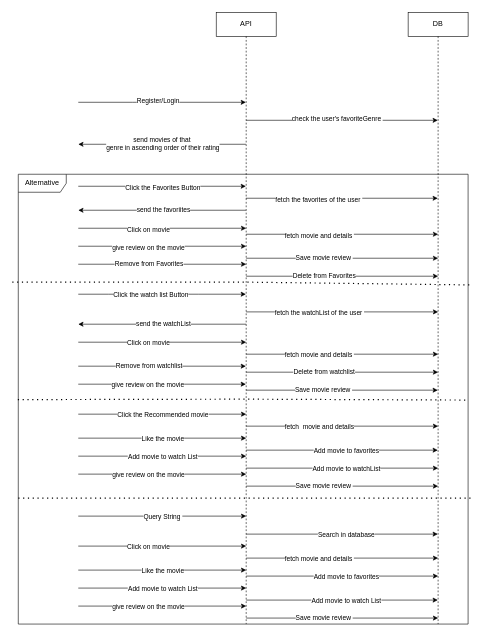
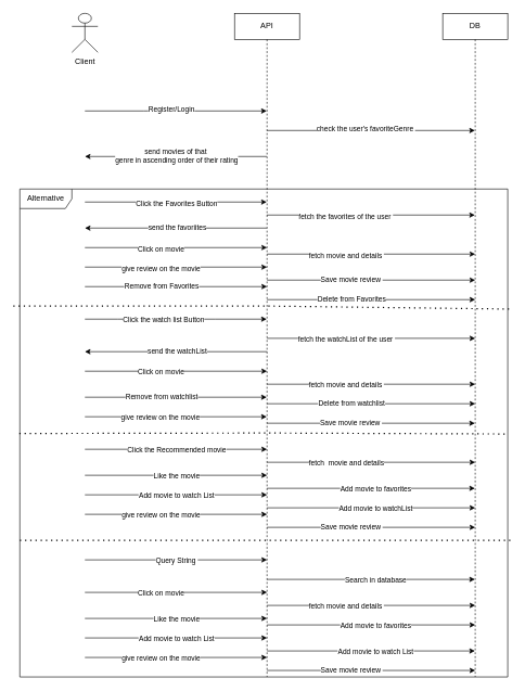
  <mxCell id="0" />
  <mxCell id="1" parent="0" />
  <mxCell id="2" value="DB" style="shape=umlLifeline;perimeter=lifelinePerimeter;whiteSpace=wrap;html=1;container=0;dropTarget=0;collapsible=0;recursiveResize=0;outlineConnect=0;portConstraint=eastwest;newEdgeStyle={&quot;edgeStyle&quot;:&quot;elbowEdgeStyle&quot;,&quot;elbow&quot;:&quot;vertical&quot;,&quot;curved&quot;:0,&quot;rounded&quot;:0};" parent="1" vertex="1"><mxGeometry x="680" y="20" width="100" height="1020" as="geometry" /></mxCell>
  <mxCell id="3" value="API" style="shape=umlLifeline;perimeter=lifelinePerimeter;whiteSpace=wrap;html=1;container=0;dropTarget=0;collapsible=0;recursiveResize=0;outlineConnect=0;portConstraint=eastwest;newEdgeStyle={&quot;edgeStyle&quot;:&quot;elbowEdgeStyle&quot;,&quot;elbow&quot;:&quot;vertical&quot;,&quot;curved&quot;:0,&quot;rounded&quot;:0};" vertex="1" parent="1"><mxGeometry x="360" y="20" width="100" height="1020" as="geometry" /></mxCell>
+ <mxCell id="4" value="Client" style="shape=umlActor;verticalLabelPosition=bottom;verticalAlign=top;html=1;outlineConnect=0;" vertex="1" parent="1"><mxGeometry x="110" y="20" width="40" height="60" as="geometry" /></mxCell>
  <mxCell id="5" value="" style="endArrow=classic;html=1;rounded=0;" edge="1" parent="1" target="3"><mxGeometry width="50" height="50" relative="1" as="geometry"><mxPoint x="130" y="170" as="sourcePoint" /><mxPoint x="470" y="310" as="targetPoint" /><Array as="points"><mxPoint x="220" y="170" /></Array></mxGeometry></mxCell>
  <mxCell id="6" value="Register/Login" style="edgeLabel;html=1;align=center;verticalAlign=middle;resizable=0;points=[];" vertex="1" connectable="0" parent="5"><mxGeometry x="-0.057" y="3" relative="1" as="geometry"><mxPoint as="offset" /></mxGeometry></mxCell>
  <mxCell id="7" value="" style="endArrow=classic;html=1;rounded=0;" edge="1" parent="1" target="2"><mxGeometry width="50" height="50" relative="1" as="geometry"><mxPoint x="410" y="200" as="sourcePoint" /><mxPoint x="690" y="200" as="targetPoint" /><Array as="points"><mxPoint x="500" y="200" /></Array></mxGeometry></mxCell>
  <mxCell id="8" value="check the user's favoriteGenre&amp;nbsp;" style="edgeLabel;html=1;align=center;verticalAlign=middle;resizable=0;points=[];" vertex="1" connectable="0" parent="7"><mxGeometry x="-0.057" y="3" relative="1" as="geometry"><mxPoint as="offset" /></mxGeometry></mxCell>
  <mxCell id="9" value="" style="endArrow=classic;html=1;rounded=0;" edge="1" parent="1" source="3"><mxGeometry width="50" height="50" relative="1" as="geometry"><mxPoint x="420" y="350" as="sourcePoint" /><mxPoint x="130" y="240" as="targetPoint" /></mxGeometry></mxCell>
  <mxCell id="10" value="send movies of that&amp;nbsp;&lt;br&gt;genre in ascending order of their rating" style="edgeLabel;html=1;align=center;verticalAlign=middle;resizable=0;points=[];" vertex="1" connectable="0" parent="9"><mxGeometry x="0.264" y="-2" relative="1" as="geometry"><mxPoint x="38" as="offset" /></mxGeometry></mxCell>
  <mxCell id="11" value="Alternative" style="shape=umlFrame;whiteSpace=wrap;html=1;pointerEvents=0;width=80;height=30;" vertex="1" parent="1"><mxGeometry x="30" y="290" width="750" height="750" as="geometry" /></mxCell>
  <mxCell id="12" value="" style="endArrow=none;dashed=1;html=1;dashPattern=1 3;strokeWidth=2;rounded=0;entryX=1.003;entryY=0.246;entryDx=0;entryDy=0;entryPerimeter=0;" edge="1" parent="1" target="11"><mxGeometry width="50" height="50" relative="1" as="geometry"><mxPoint y="470" as="sourcePoint" x="20" /><mxPoint x="80" y="340" as="targetPoint" /><Array as="points"><mxPoint x="420" y="470" /></Array></mxGeometry></mxCell>
  <mxCell id="13" value="" style="endArrow=classic;html=1;rounded=0;" edge="1" parent="1" target="3"><mxGeometry width="50" height="50" relative="1" as="geometry"><mxPoint x="130" y="310" as="sourcePoint" /><mxPoint x="410" y="250" as="targetPoint" /></mxGeometry></mxCell>
  <mxCell id="14" value="Click the Favorites Button" style="edgeLabel;html=1;align=center;verticalAlign=middle;resizable=0;points=[];" vertex="1" connectable="0" parent="13"><mxGeometry x="0.274" y="-1" relative="1" as="geometry"><mxPoint x="-38" as="offset" /></mxGeometry></mxCell>
  <mxCell id="15" value="" style="endArrow=classic;html=1;rounded=0;" edge="1" parent="1" source="3" target="2"><mxGeometry width="50" height="50" relative="1" as="geometry"><mxPoint x="360" y="300" as="sourcePoint" /><mxPoint x="410" y="250" as="targetPoint" /><Array as="points"><mxPoint x="560" y="330" /></Array></mxGeometry></mxCell>
  <mxCell id="16" value="fetch the favorites of the user&amp;nbsp;" style="edgeLabel;html=1;align=center;verticalAlign=middle;resizable=0;points=[];" vertex="1" connectable="0" parent="15"><mxGeometry x="-0.247" y="-1" relative="1" as="geometry"><mxPoint x="1" as="offset" /></mxGeometry></mxCell>
  <mxCell id="17" value="" style="endArrow=classic;html=1;rounded=0;" edge="1" parent="1" source="3"><mxGeometry width="50" height="50" relative="1" as="geometry"><mxPoint x="410" y="350" as="sourcePoint" /><mxPoint x="130" y="350" as="targetPoint" /><Array as="points"><mxPoint x="260" y="350" /></Array></mxGeometry></mxCell>
  <mxCell id="18" value="send the favoriites" style="edgeLabel;html=1;align=center;verticalAlign=middle;resizable=0;points=[];" vertex="1" connectable="0" parent="17"><mxGeometry x="0.327" y="-1" relative="1" as="geometry"><mxPoint x="47" as="offset" /></mxGeometry></mxCell>
  <mxCell id="19" value="" style="endArrow=classic;html=1;rounded=0;" edge="1" parent="1" target="3"><mxGeometry width="50" height="50" relative="1" as="geometry"><mxPoint x="130" y="490" as="sourcePoint" /><mxPoint x="410" y="260" as="targetPoint" /><Array as="points"><mxPoint x="180" y="490" /><mxPoint x="330" y="490" /></Array></mxGeometry></mxCell>
  <mxCell id="20" value="Click the watch list Button" style="edgeLabel;html=1;align=center;verticalAlign=middle;resizable=0;points=[];" vertex="1" connectable="0" parent="19"><mxGeometry x="-0.277" y="4" relative="1" as="geometry"><mxPoint x="19" y="4" as="offset" /></mxGeometry></mxCell>
  <mxCell id="21" value="" style="endArrow=classic;html=1;rounded=0;" edge="1" parent="1"><mxGeometry width="50" height="50" relative="1" as="geometry"><mxPoint x="410" y="519.5" as="sourcePoint" /><mxPoint x="730" y="519.5" as="targetPoint" /><Array as="points"><mxPoint x="560" y="519.5" /></Array></mxGeometry></mxCell>
  <mxCell id="22" value="fetch the watchList of the user&amp;nbsp;" style="edgeLabel;html=1;align=center;verticalAlign=middle;resizable=0;points=[];" vertex="1" connectable="0" parent="21"><mxGeometry x="-0.247" y="-1" relative="1" as="geometry"><mxPoint x="1" as="offset" /></mxGeometry></mxCell>
  <mxCell id="23" value="" style="endArrow=classic;html=1;rounded=0;" edge="1" parent="1"><mxGeometry width="50" height="50" relative="1" as="geometry"><mxPoint x="410" y="540" as="sourcePoint" /><mxPoint x="130" y="540" as="targetPoint" /><Array as="points"><mxPoint x="260" y="540" /></Array></mxGeometry></mxCell>
  <mxCell id="24" value="send the watchList" style="edgeLabel;html=1;align=center;verticalAlign=middle;resizable=0;points=[];" vertex="1" connectable="0" parent="23"><mxGeometry x="0.327" y="-1" relative="1" as="geometry"><mxPoint x="47" as="offset" /></mxGeometry></mxCell>
  <mxCell id="25" value="" style="endArrow=none;dashed=1;html=1;dashPattern=1 3;strokeWidth=2;rounded=0;entryX=0.997;entryY=0.502;entryDx=0;entryDy=0;entryPerimeter=0;exitX=-0.001;exitY=0.501;exitDx=0;exitDy=0;exitPerimeter=0;" edge="1" parent="1" source="11" target="11"><mxGeometry width="50" height="50" relative="1" as="geometry"><mxPoint x="35.5" y="540" as="sourcePoint" /><mxPoint x="784.5" y="603" as="targetPoint" /><Array as="points"><mxPoint x="410" y="665" /></Array></mxGeometry></mxCell>
  <mxCell id="26" value="" style="endArrow=classic;html=1;rounded=0;" edge="1" parent="1" target="3"><mxGeometry width="50" height="50" relative="1" as="geometry"><mxPoint x="130" y="640" as="sourcePoint" /><mxPoint x="410" y="330" as="targetPoint" /><Array as="points"><mxPoint x="270" y="640" /></Array></mxGeometry></mxCell>
  <mxCell id="27" value="give review on the movie" style="edgeLabel;html=1;align=center;verticalAlign=middle;resizable=0;points=[];" vertex="1" connectable="0" parent="26"><mxGeometry x="-0.174" y="-1" relative="1" as="geometry"><mxPoint as="offset" /></mxGeometry></mxCell>
  <mxCell id="28" value="" style="endArrow=classic;html=1;rounded=0;" edge="1" parent="1" target="2"><mxGeometry width="50" height="50" relative="1" as="geometry"><mxPoint x="410" y="650" as="sourcePoint" /><mxPoint x="690" y="650" as="targetPoint" /></mxGeometry></mxCell>
  <mxCell id="29" value="Save movie review&amp;nbsp;" style="edgeLabel;html=1;align=center;verticalAlign=middle;resizable=0;points=[];" vertex="1" connectable="0" parent="28"><mxGeometry x="-0.196" y="2" relative="1" as="geometry"><mxPoint as="offset" /></mxGeometry></mxCell>
  <mxCell id="30" value="" style="endArrow=classic;html=1;rounded=0;" edge="1" parent="1"><mxGeometry width="50" height="50" relative="1" as="geometry"><mxPoint x="130" y="570" as="sourcePoint" /><mxPoint x="410" y="570" as="targetPoint" /><Array as="points"><mxPoint x="270" y="570" /></Array></mxGeometry></mxCell>
  <mxCell id="31" value="Click on movie" style="edgeLabel;html=1;align=center;verticalAlign=middle;resizable=0;points=[];" vertex="1" connectable="0" parent="30"><mxGeometry x="-0.174" y="-1" relative="1" as="geometry"><mxPoint as="offset" /></mxGeometry></mxCell>
  <mxCell id="32" value="" style="endArrow=classic;html=1;rounded=0;" edge="1" parent="1"><mxGeometry width="50" height="50" relative="1" as="geometry"><mxPoint x="410" y="590" as="sourcePoint" /><mxPoint x="730" y="590" as="targetPoint" /><Array as="points"><mxPoint x="560" y="590" /></Array></mxGeometry></mxCell>
  <mxCell id="33" value="fetch movie and details&amp;nbsp;" style="edgeLabel;html=1;align=center;verticalAlign=middle;resizable=0;points=[];" vertex="1" connectable="0" parent="32"><mxGeometry x="-0.247" y="-1" relative="1" as="geometry"><mxPoint x="1" as="offset" /></mxGeometry></mxCell>
  <mxCell id="34" value="" style="endArrow=classic;html=1;rounded=0;" edge="1" parent="1"><mxGeometry width="50" height="50" relative="1" as="geometry"><mxPoint x="130" y="380" as="sourcePoint" /><mxPoint x="410" y="380" as="targetPoint" /><Array as="points"><mxPoint x="270" y="380" /></Array></mxGeometry></mxCell>
  <mxCell id="35" value="Click on movie" style="edgeLabel;html=1;align=center;verticalAlign=middle;resizable=0;points=[];" vertex="1" connectable="0" parent="34"><mxGeometry x="-0.174" y="-1" relative="1" as="geometry"><mxPoint as="offset" /></mxGeometry></mxCell>
  <mxCell id="36" value="" style="endArrow=classic;html=1;rounded=0;" edge="1" parent="1"><mxGeometry width="50" height="50" relative="1" as="geometry"><mxPoint x="410" y="390" as="sourcePoint" /><mxPoint x="730" y="390" as="targetPoint" /><Array as="points"><mxPoint x="560" y="390" /></Array></mxGeometry></mxCell>
  <mxCell id="37" value="fetch movie and details&amp;nbsp;" style="edgeLabel;html=1;align=center;verticalAlign=middle;resizable=0;points=[];" vertex="1" connectable="0" parent="36"><mxGeometry x="-0.247" y="-1" relative="1" as="geometry"><mxPoint x="1" as="offset" /></mxGeometry></mxCell>
  <mxCell id="38" value="" style="endArrow=classic;html=1;rounded=0;" edge="1" parent="1"><mxGeometry width="50" height="50" relative="1" as="geometry"><mxPoint x="130" y="410" as="sourcePoint" /><mxPoint x="410" y="410" as="targetPoint" /><Array as="points"><mxPoint x="270" y="410" /></Array></mxGeometry></mxCell>
  <mxCell id="39" value="give review on the movie" style="edgeLabel;html=1;align=center;verticalAlign=middle;resizable=0;points=[];" vertex="1" connectable="0" parent="38"><mxGeometry x="-0.174" y="-1" relative="1" as="geometry"><mxPoint as="offset" /></mxGeometry></mxCell>
  <mxCell id="40" value="" style="endArrow=classic;html=1;rounded=0;" edge="1" parent="1"><mxGeometry width="50" height="50" relative="1" as="geometry"><mxPoint x="410" y="430" as="sourcePoint" /><mxPoint x="730" y="430" as="targetPoint" /></mxGeometry></mxCell>
  <mxCell id="41" value="Save movie review&amp;nbsp;" style="edgeLabel;html=1;align=center;verticalAlign=middle;resizable=0;points=[];" vertex="1" connectable="0" parent="40"><mxGeometry x="-0.196" y="2" relative="1" as="geometry"><mxPoint as="offset" /></mxGeometry></mxCell>
  <mxCell id="42" value="" style="endArrow=classic;html=1;rounded=0;" edge="1" parent="1" target="3"><mxGeometry width="50" height="50" relative="1" as="geometry"><mxPoint x="130" y="610" as="sourcePoint" /><mxPoint x="410" y="540" as="targetPoint" /></mxGeometry></mxCell>
  <mxCell id="43" value="Remove from watchlist" style="edgeLabel;html=1;align=center;verticalAlign=middle;resizable=0;points=[];" vertex="1" connectable="0" parent="42"><mxGeometry x="-0.164" y="2" relative="1" as="geometry"><mxPoint as="offset" /></mxGeometry></mxCell>
  <mxCell id="44" value="" style="endArrow=classic;html=1;rounded=0;" edge="1" parent="1"><mxGeometry width="50" height="50" relative="1" as="geometry"><mxPoint x="410" y="620" as="sourcePoint" /><mxPoint x="730" y="620" as="targetPoint" /></mxGeometry></mxCell>
  <mxCell id="45" value="Delete from watchlist" style="edgeLabel;html=1;align=center;verticalAlign=middle;resizable=0;points=[];" vertex="1" connectable="0" parent="44"><mxGeometry x="-0.196" y="2" relative="1" as="geometry"><mxPoint as="offset" /></mxGeometry></mxCell>
  <mxCell id="46" value="" style="endArrow=classic;html=1;rounded=0;" edge="1" parent="1"><mxGeometry width="50" height="50" relative="1" as="geometry"><mxPoint x="130" y="440" as="sourcePoint" /><mxPoint x="410" y="440" as="targetPoint" /></mxGeometry></mxCell>
  <mxCell id="47" value="Remove from Favorites" style="edgeLabel;html=1;align=center;verticalAlign=middle;resizable=0;points=[];" vertex="1" connectable="0" parent="46"><mxGeometry x="-0.164" y="2" relative="1" as="geometry"><mxPoint as="offset" /></mxGeometry></mxCell>
  <mxCell id="48" value="" style="endArrow=classic;html=1;rounded=0;" edge="1" parent="1"><mxGeometry width="50" height="50" relative="1" as="geometry"><mxPoint x="410" y="460" as="sourcePoint" /><mxPoint x="730" y="460" as="targetPoint" /></mxGeometry></mxCell>
  <mxCell id="49" value="Delete from Favorites" style="edgeLabel;html=1;align=center;verticalAlign=middle;resizable=0;points=[];" vertex="1" connectable="0" parent="48"><mxGeometry x="-0.196" y="2" relative="1" as="geometry"><mxPoint as="offset" /></mxGeometry></mxCell>
  <mxCell id="50" value="" style="endArrow=classic;html=1;rounded=0;" edge="1" parent="1"><mxGeometry width="50" height="50" relative="1" as="geometry"><mxPoint x="130" y="690" as="sourcePoint" /><mxPoint x="410" y="690" as="targetPoint" /></mxGeometry></mxCell>
  <mxCell id="51" value="Click the Recommended movie" style="edgeLabel;html=1;align=center;verticalAlign=middle;resizable=0;points=[];" vertex="1" connectable="0" parent="50"><mxGeometry x="0.274" y="-1" relative="1" as="geometry"><mxPoint x="-38" as="offset" /></mxGeometry></mxCell>
  <mxCell id="52" value="" style="endArrow=classic;html=1;rounded=0;" edge="1" parent="1"><mxGeometry width="50" height="50" relative="1" as="geometry"><mxPoint x="410" y="710" as="sourcePoint" /><mxPoint x="730" y="710" as="targetPoint" /><Array as="points"><mxPoint x="560" y="710" /></Array></mxGeometry></mxCell>
  <mxCell id="53" value="fetch&amp;nbsp; movie and details" style="edgeLabel;html=1;align=center;verticalAlign=middle;resizable=0;points=[];" vertex="1" connectable="0" parent="52"><mxGeometry x="-0.247" y="-1" relative="1" as="geometry"><mxPoint x="1" as="offset" /></mxGeometry></mxCell>
  <mxCell id="54" value="" style="endArrow=classic;html=1;rounded=0;" edge="1" parent="1"><mxGeometry width="50" height="50" relative="1" as="geometry"><mxPoint x="130" y="730" as="sourcePoint" /><mxPoint x="410" y="730" as="targetPoint" /></mxGeometry></mxCell>
  <mxCell id="55" value="Like the movie" style="edgeLabel;html=1;align=center;verticalAlign=middle;resizable=0;points=[];" vertex="1" connectable="0" parent="54"><mxGeometry x="0.274" y="-1" relative="1" as="geometry"><mxPoint x="-38" as="offset" /></mxGeometry></mxCell>
  <mxCell id="56" value="" style="endArrow=classic;html=1;rounded=0;" edge="1" parent="1" target="2"><mxGeometry width="50" height="50" relative="1" as="geometry"><mxPoint x="410" y="750" as="sourcePoint" /><mxPoint x="690" y="750" as="targetPoint" /></mxGeometry></mxCell>
  <mxCell id="57" value="Add movie to favorites" style="edgeLabel;html=1;align=center;verticalAlign=middle;resizable=0;points=[];" vertex="1" connectable="0" parent="56"><mxGeometry x="0.274" y="-1" relative="1" as="geometry"><mxPoint x="-38" as="offset" /></mxGeometry></mxCell>
  <mxCell id="58" value="" style="endArrow=classic;html=1;rounded=0;" edge="1" parent="1"><mxGeometry width="50" height="50" relative="1" as="geometry"><mxPoint x="130" y="980" as="sourcePoint" /><mxPoint x="410" y="980" as="targetPoint" /></mxGeometry></mxCell>
  <mxCell id="59" value="Add movie to watch List" style="edgeLabel;html=1;align=center;verticalAlign=middle;resizable=0;points=[];" vertex="1" connectable="0" parent="58"><mxGeometry x="0.274" y="-1" relative="1" as="geometry"><mxPoint x="-38" as="offset" /></mxGeometry></mxCell>
  <mxCell id="60" value="" style="endArrow=classic;html=1;rounded=0;" edge="1" parent="1"><mxGeometry width="50" height="50" relative="1" as="geometry"><mxPoint x="410" y="780" as="sourcePoint" /><mxPoint x="730" y="780" as="targetPoint" /></mxGeometry></mxCell>
  <mxCell id="61" value="Add movie to watchList" style="edgeLabel;html=1;align=center;verticalAlign=middle;resizable=0;points=[];" vertex="1" connectable="0" parent="60"><mxGeometry x="0.274" y="-1" relative="1" as="geometry"><mxPoint x="-38" as="offset" /></mxGeometry></mxCell>
  <mxCell id="62" value="" style="endArrow=classic;html=1;rounded=0;" edge="1" parent="1"><mxGeometry width="50" height="50" relative="1" as="geometry"><mxPoint x="130" y="790" as="sourcePoint" /><mxPoint x="410" y="790" as="targetPoint" /><Array as="points"><mxPoint x="270" y="790" /></Array></mxGeometry></mxCell>
  <mxCell id="63" value="give review on the movie" style="edgeLabel;html=1;align=center;verticalAlign=middle;resizable=0;points=[];" vertex="1" connectable="0" parent="62"><mxGeometry x="-0.174" y="-1" relative="1" as="geometry"><mxPoint as="offset" /></mxGeometry></mxCell>
  <mxCell id="64" value="" style="endArrow=classic;html=1;rounded=0;" edge="1" parent="1"><mxGeometry width="50" height="50" relative="1" as="geometry"><mxPoint x="410" y="810" as="sourcePoint" /><mxPoint x="730" y="810" as="targetPoint" /></mxGeometry></mxCell>
  <mxCell id="65" value="Save movie review&amp;nbsp;" style="edgeLabel;html=1;align=center;verticalAlign=middle;resizable=0;points=[];" vertex="1" connectable="0" parent="64"><mxGeometry x="-0.196" y="2" relative="1" as="geometry"><mxPoint as="offset" /></mxGeometry></mxCell>
  <mxCell id="66" value="" style="endArrow=none;dashed=1;html=1;dashPattern=1 3;strokeWidth=2;rounded=0;entryX=1.003;entryY=0.528;entryDx=0;entryDy=0;entryPerimeter=0;exitX=-0.004;exitY=0.527;exitDx=0;exitDy=0;exitPerimeter=0;" edge="1" parent="1"><mxGeometry width="50" height="50" relative="1" as="geometry"><mxPoint x="30" y="830" as="sourcePoint" /><mxPoint x="785" y="830" as="targetPoint" /><Array as="points" /></mxGeometry></mxCell>
  <mxCell id="67" value="" style="endArrow=classic;html=1;rounded=0;" edge="1" parent="1"><mxGeometry width="50" height="50" relative="1" as="geometry"><mxPoint x="130" y="860" as="sourcePoint" /><mxPoint x="410" y="860" as="targetPoint" /></mxGeometry></mxCell>
  <mxCell id="68" value="Query String&amp;nbsp;" style="edgeLabel;html=1;align=center;verticalAlign=middle;resizable=0;points=[];" vertex="1" connectable="0" parent="67"><mxGeometry x="0.274" y="-1" relative="1" as="geometry"><mxPoint x="-38" as="offset" /></mxGeometry></mxCell>
  <mxCell id="69" value="" style="endArrow=classic;html=1;rounded=0;" edge="1" parent="1" target="2"><mxGeometry width="50" height="50" relative="1" as="geometry"><mxPoint x="410" y="890" as="sourcePoint" /><mxPoint x="690" y="890" as="targetPoint" /></mxGeometry></mxCell>
  <mxCell id="70" value="Search in database" style="edgeLabel;html=1;align=center;verticalAlign=middle;resizable=0;points=[];" vertex="1" connectable="0" parent="69"><mxGeometry x="0.274" y="-1" relative="1" as="geometry"><mxPoint x="-38" as="offset" /></mxGeometry></mxCell>
  <mxCell id="71" value="" style="endArrow=classic;html=1;rounded=0;" edge="1" parent="1"><mxGeometry width="50" height="50" relative="1" as="geometry"><mxPoint x="130" y="910" as="sourcePoint" /><mxPoint x="410" y="910" as="targetPoint" /><Array as="points"><mxPoint x="270" y="910" /></Array></mxGeometry></mxCell>
  <mxCell id="72" value="Click on movie" style="edgeLabel;html=1;align=center;verticalAlign=middle;resizable=0;points=[];" vertex="1" connectable="0" parent="71"><mxGeometry x="-0.174" y="-1" relative="1" as="geometry"><mxPoint as="offset" /></mxGeometry></mxCell>
  <mxCell id="73" value="" style="endArrow=classic;html=1;rounded=0;" edge="1" parent="1"><mxGeometry width="50" height="50" relative="1" as="geometry"><mxPoint x="410" y="930" as="sourcePoint" /><mxPoint x="730" y="930" as="targetPoint" /><Array as="points"><mxPoint x="560" y="930" /></Array></mxGeometry></mxCell>
  <mxCell id="74" value="fetch movie and details&amp;nbsp;" style="edgeLabel;html=1;align=center;verticalAlign=middle;resizable=0;points=[];" vertex="1" connectable="0" parent="73"><mxGeometry x="-0.247" y="-1" relative="1" as="geometry"><mxPoint x="1" as="offset" /></mxGeometry></mxCell>
  <mxCell id="75" value="" style="endArrow=classic;html=1;rounded=0;" edge="1" parent="1"><mxGeometry width="50" height="50" relative="1" as="geometry"><mxPoint x="130" y="950" as="sourcePoint" /><mxPoint x="410" y="950" as="targetPoint" /></mxGeometry></mxCell>
  <mxCell id="76" value="Like the movie" style="edgeLabel;html=1;align=center;verticalAlign=middle;resizable=0;points=[];" vertex="1" connectable="0" parent="75"><mxGeometry x="0.274" y="-1" relative="1" as="geometry"><mxPoint x="-38" as="offset" /></mxGeometry></mxCell>
  <mxCell id="77" value="" style="endArrow=classic;html=1;rounded=0;" edge="1" parent="1"><mxGeometry width="50" height="50" relative="1" as="geometry"><mxPoint x="410" y="960" as="sourcePoint" /><mxPoint x="730" y="960" as="targetPoint" /></mxGeometry></mxCell>
  <mxCell id="78" value="Add movie to favorites" style="edgeLabel;html=1;align=center;verticalAlign=middle;resizable=0;points=[];" vertex="1" connectable="0" parent="77"><mxGeometry x="0.274" y="-1" relative="1" as="geometry"><mxPoint x="-38" as="offset" /></mxGeometry></mxCell>
  <mxCell id="79" value="" style="endArrow=classic;html=1;rounded=0;" edge="1" parent="1"><mxGeometry width="50" height="50" relative="1" as="geometry"><mxPoint x="130" y="760" as="sourcePoint" /><mxPoint x="410" y="760" as="targetPoint" /></mxGeometry></mxCell>
  <mxCell id="80" value="Add movie to watch List" style="edgeLabel;html=1;align=center;verticalAlign=middle;resizable=0;points=[];" vertex="1" connectable="0" parent="79"><mxGeometry x="0.274" y="-1" relative="1" as="geometry"><mxPoint x="-38" as="offset" /></mxGeometry></mxCell>
  <mxCell id="81" value="" style="endArrow=classic;html=1;rounded=0;" edge="1" parent="1" target="2"><mxGeometry width="50" height="50" relative="1" as="geometry"><mxPoint x="410" y="1000" as="sourcePoint" /><mxPoint x="690" y="1000" as="targetPoint" /></mxGeometry></mxCell>
  <mxCell id="82" value="Add movie to watch List" style="edgeLabel;html=1;align=center;verticalAlign=middle;resizable=0;points=[];" vertex="1" connectable="0" parent="81"><mxGeometry x="0.274" y="-1" relative="1" as="geometry"><mxPoint x="-38" as="offset" /></mxGeometry></mxCell>
  <mxCell id="83" value="" style="endArrow=classic;html=1;rounded=0;" edge="1" parent="1"><mxGeometry width="50" height="50" relative="1" as="geometry"><mxPoint x="130" y="1010" as="sourcePoint" /><mxPoint x="410" y="1010" as="targetPoint" /><Array as="points"><mxPoint x="270" y="1010" /></Array></mxGeometry></mxCell>
  <mxCell id="84" value="give review on the movie" style="edgeLabel;html=1;align=center;verticalAlign=middle;resizable=0;points=[];" vertex="1" connectable="0" parent="83"><mxGeometry x="-0.174" y="-1" relative="1" as="geometry"><mxPoint as="offset" /></mxGeometry></mxCell>
  <mxCell id="85" value="" style="endArrow=classic;html=1;rounded=0;" edge="1" parent="1"><mxGeometry width="50" height="50" relative="1" as="geometry"><mxPoint x="410" y="1030" as="sourcePoint" /><mxPoint x="730" y="1030" as="targetPoint" /></mxGeometry></mxCell>
  <mxCell id="86" value="Save movie review&amp;nbsp;" style="edgeLabel;html=1;align=center;verticalAlign=middle;resizable=0;points=[];" vertex="1" connectable="0" parent="85"><mxGeometry x="-0.196" y="2" relative="1" as="geometry"><mxPoint as="offset" /></mxGeometry></mxCell>
